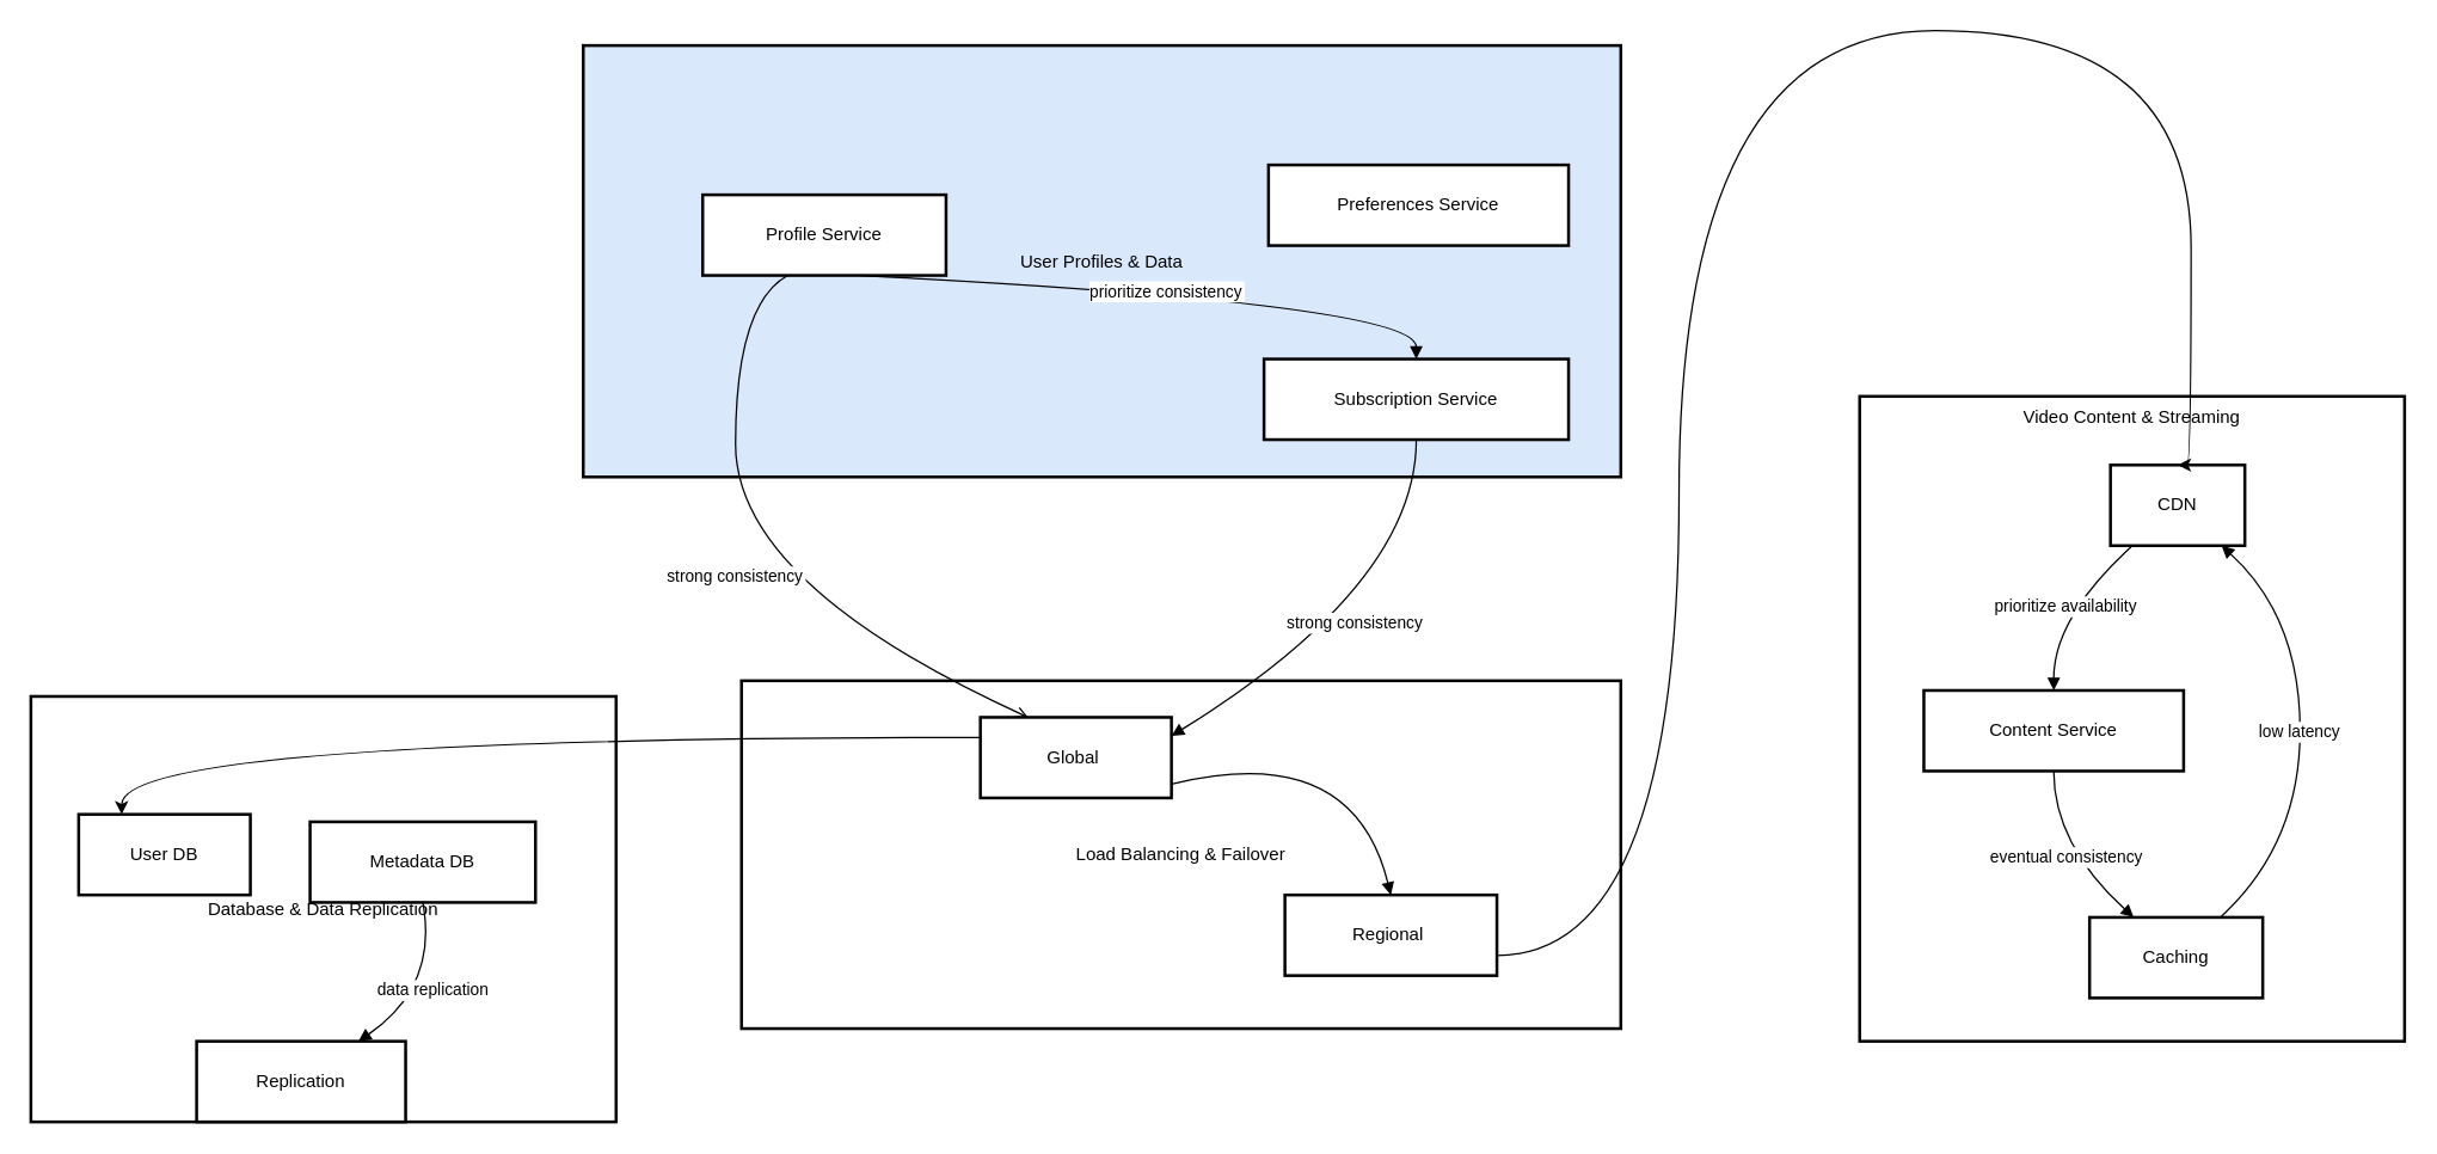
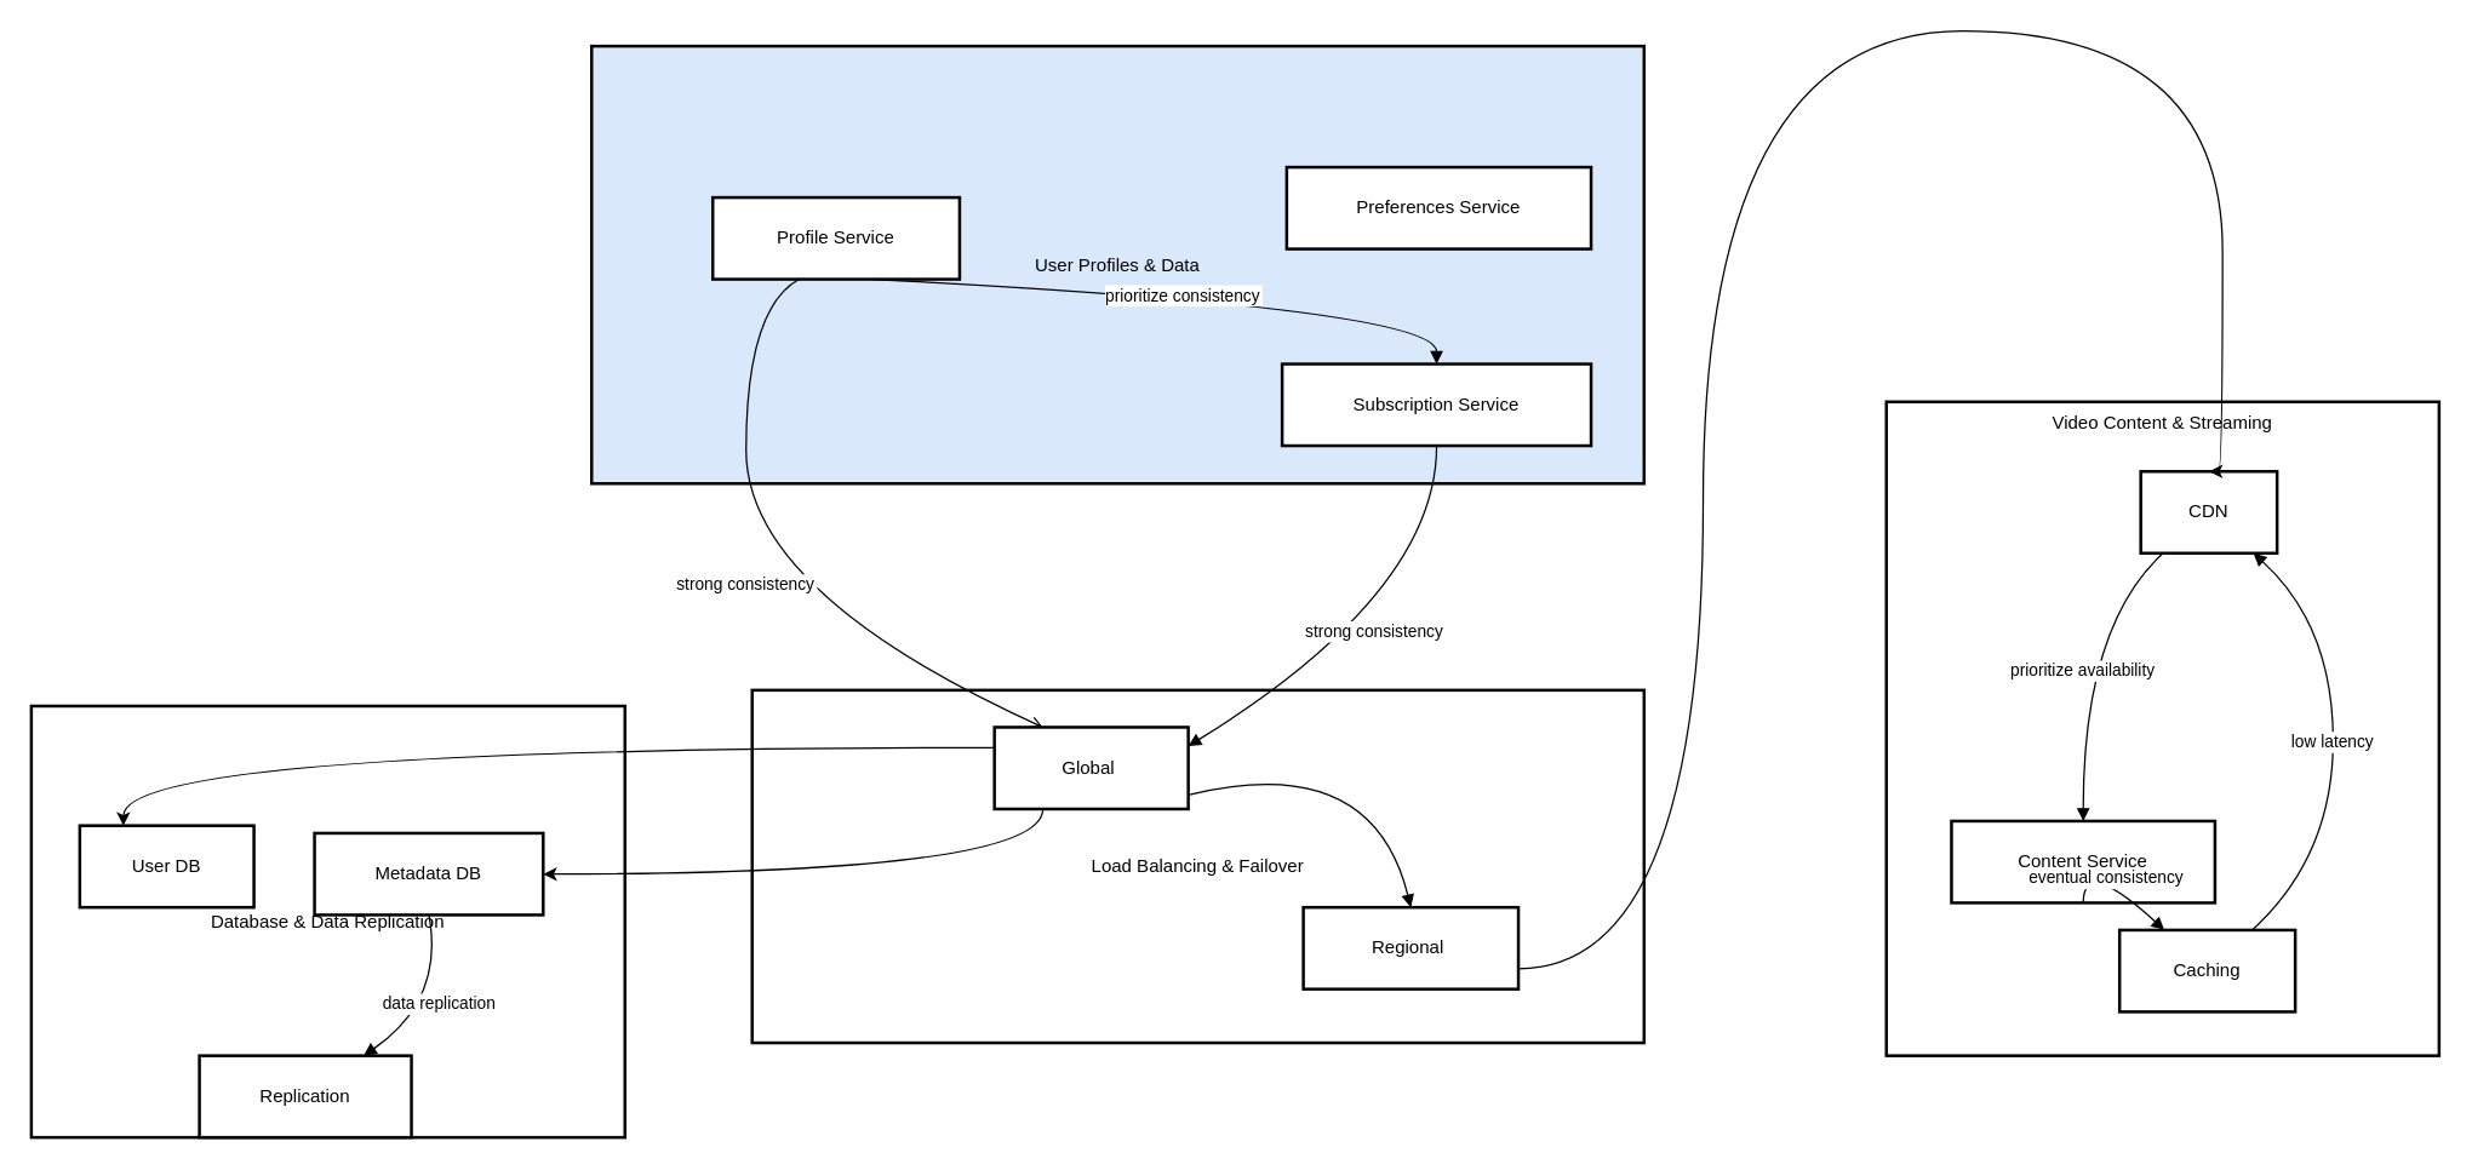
  <mxCell id="0" />
  <mxCell id="1" parent="0" />
  <mxCell id="2" value="Video Content &amp; Streaming" style="whiteSpace=wrap;strokeWidth=2;verticalAlign=top;" vertex="1" parent="1"><mxGeometry x="1245" y="265" width="365" height="432" as="geometry" /></mxCell>
  <mxCell id="3" value="CDN" style="whiteSpace=wrap;strokeWidth=2;" vertex="1" parent="2"><mxGeometry x="168" y="46" width="90" height="54" as="geometry" /></mxCell>
- <mxCell id="4" value="Content Service" style="whiteSpace=wrap;strokeWidth=2;" vertex="1" parent="2"><mxGeometry x="43" y="197" width="174" height="54" as="geometry" /></mxCell>
+ <mxCell id="4" value="Content Service" style="whiteSpace=wrap;strokeWidth=2;" vertex="1" parent="2"><mxGeometry x="43" y="277" width="174" height="54" as="geometry" /></mxCell>
  <mxCell id="5" value="Caching" style="whiteSpace=wrap;strokeWidth=2;" vertex="1" parent="2"><mxGeometry x="154" y="349" width="116" height="54" as="geometry" /></mxCell>
  <mxCell id="6" value="prioritize availability" style="curved=1;startArrow=none;endArrow=block;exitX=0.17;exitY=0.99;entryX=0.5;entryY=0;rounded=0;" edge="1" parent="2" source="3" target="4"><mxGeometry relative="1" as="geometry"><Array as="points"><mxPoint x="130" y="148" /></Array></mxGeometry></mxCell>
  <mxCell id="7" value="eventual consistency" style="curved=1;startArrow=none;endArrow=block;exitX=0.5;exitY=1;entryX=0.25;entryY=-0.01;rounded=0;" edge="1" parent="2" source="4" target="5"><mxGeometry relative="1" as="geometry"><Array as="points"><mxPoint x="130" y="300" /></Array></mxGeometry></mxCell>
  <mxCell id="8" value="low latency" style="curved=1;startArrow=none;endArrow=block;exitX=0.76;exitY=-0.01;entryX=0.82;entryY=0.99;rounded=0;" edge="1" parent="2" source="5" target="3"><mxGeometry relative="1" as="geometry"><Array as="points"><mxPoint x="295" y="300" /><mxPoint x="295" y="148" /></Array></mxGeometry></mxCell>
  <mxCell id="9" value="Database &amp; Data Replication" style="whiteSpace=wrap;strokeWidth=2;" vertex="1" parent="1"><mxGeometry x="20" y="466" width="392" height="285" as="geometry" /></mxCell>
  <mxCell id="10" value="Load Balancing &amp; Failover" style="whiteSpace=wrap;strokeWidth=2;" vertex="1" parent="1"><mxGeometry x="496" y="455.5" width="589" height="233" as="geometry" /></mxCell>
  <mxCell id="11" value="User Profiles &amp; Data" style="whiteSpace=wrap;strokeWidth=2;fillColor=#dae8fc;" vertex="1" parent="1"><mxGeometry x="390" y="30" width="695" height="289" as="geometry" /></mxCell>
  <mxCell id="12" value="Profile Service" style="whiteSpace=wrap;strokeWidth=2;" vertex="1" parent="1"><mxGeometry x="470" y="130" width="163" height="54" as="geometry" /></mxCell>
  <mxCell id="13" value="Subscription Service" style="whiteSpace=wrap;strokeWidth=2;" vertex="1" parent="1"><mxGeometry x="846" y="240" width="204" height="54" as="geometry" /></mxCell>
  <mxCell id="14" value="Preferences Service" style="whiteSpace=wrap;strokeWidth=2;" vertex="1" parent="1"><mxGeometry x="849" y="110" width="201" height="54" as="geometry" /></mxCell>
+ <mxCell id="15" style="edgeStyle=orthogonalEdgeStyle;rounded=0;orthogonalLoop=1;jettySize=auto;html=1;exitX=0.25;exitY=1;exitDx=0;exitDy=0;entryX=1;entryY=0.5;entryDx=0;entryDy=0;curved=1;" edge="1" parent="1" source="17" target="20"><mxGeometry relative="1" as="geometry" /></mxCell>
  <mxCell id="16" style="edgeStyle=orthogonalEdgeStyle;rounded=0;orthogonalLoop=1;jettySize=auto;html=1;exitX=0;exitY=0.25;exitDx=0;exitDy=0;entryX=0.25;entryY=0;entryDx=0;entryDy=0;curved=1;" edge="1" parent="1" source="17" target="19"><mxGeometry relative="1" as="geometry" /></mxCell>
  <mxCell id="17" value="Global " style="whiteSpace=wrap;strokeWidth=2;" vertex="1" parent="1"><mxGeometry x="656" y="480" width="128" height="54" as="geometry" /></mxCell>
  <mxCell id="18" value="Regional " style="whiteSpace=wrap;strokeWidth=2;" vertex="1" parent="1"><mxGeometry x="860" y="599" width="142" height="54" as="geometry" /></mxCell>
  <mxCell id="19" value="User DB" style="whiteSpace=wrap;strokeWidth=2;" vertex="1" parent="1"><mxGeometry x="52" y="545" width="115" height="54" as="geometry" /></mxCell>
  <mxCell id="20" value="Metadata DB" style="whiteSpace=wrap;strokeWidth=2;" vertex="1" parent="1"><mxGeometry x="207" y="550" width="151" height="54" as="geometry" /></mxCell>
  <mxCell id="21" value="Replication" style="whiteSpace=wrap;strokeWidth=2;" vertex="1" parent="1"><mxGeometry x="131" y="697" width="140" height="54" as="geometry" /></mxCell>
  <mxCell id="22" value="prioritize consistency" style="curved=1;startArrow=none;endArrow=block;exitX=0.65;exitY=1;entryX=0.5;entryY=-0.01;rounded=0;" edge="1" parent="1" source="12" target="13"><mxGeometry relative="1" as="geometry"><Array as="points"><mxPoint x="948" y="203" /></Array></mxGeometry></mxCell>
  <mxCell id="23" value="" style="curved=1;startArrow=none;endArrow=block;exitX=1;exitY=0.83;entryX=0.5;entryY=0;rounded=0;" edge="1" parent="1" source="17" target="18"><mxGeometry relative="1" as="geometry"><Array as="points"><mxPoint x="905" y="495" /></Array></mxGeometry></mxCell>
  <mxCell id="24" value="data replication" style="curved=1;startArrow=none;endArrow=block;exitX=0.5;exitY=1;entryX=0.78;entryY=-0.01;rounded=0;" edge="1" parent="1" source="20" target="21"><mxGeometry relative="1" as="geometry"><Array as="points"><mxPoint x="293" y="660" /></Array></mxGeometry></mxCell>
  <mxCell id="25" value="strong consistency" style="curved=1;startArrow=none;endArrow=open;exitX=0.35;exitY=1;entryX=0.25;entryY=0;rounded=0;entryDx=0;entryDy=0;" edge="1" parent="1" source="12" target="17"><mxGeometry relative="1" as="geometry"><Array as="points"><mxPoint x="492" y="203" /><mxPoint x="492" y="391" /></Array></mxGeometry></mxCell>
  <mxCell id="26" value="strong consistency" style="curved=1;startArrow=none;endArrow=block;exitX=0.5;exitY=0.99;entryX=1;entryY=0.23;rounded=0;" edge="1" parent="1" source="13" target="17"><mxGeometry relative="1" as="geometry"><Array as="points"><mxPoint x="948" y="391" /></Array></mxGeometry></mxCell>
  <mxCell id="27" style="edgeStyle=orthogonalEdgeStyle;rounded=0;orthogonalLoop=1;jettySize=auto;html=1;exitX=1;exitY=0.75;exitDx=0;exitDy=0;entryX=0.5;entryY=0;entryDx=0;entryDy=0;curved=1;" edge="1" parent="1" source="18" target="3"><mxGeometry relative="1" as="geometry"><Array as="points"><mxPoint x="1124" y="639" /><mxPoint x="1124" y="20" /><mxPoint x="1467" y="20" /><mxPoint x="1467" y="311" /></Array></mxGeometry></mxCell>
